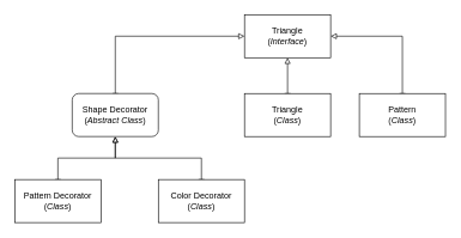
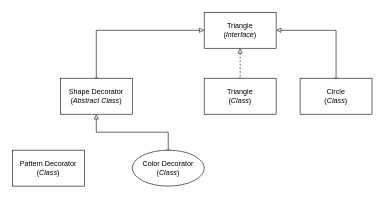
  <mxCell id="0" />
  <mxCell id="1" parent="0" />
- <mxCell id="2" value="" style="edgeStyle=orthogonalEdgeStyle;rounded=0;orthogonalLoop=1;jettySize=auto;html=1;startArrow=block;startFill=0;endArrow=baseDash;endFill=0;" parent="1" source="5" target="6" edge="1"><mxGeometry relative="1" as="geometry" /></mxCell>
+ <mxCell id="2" value="" style="edgeStyle=orthogonalEdgeStyle;rounded=0;orthogonalLoop=1;jettySize=auto;html=1;startArrow=block;startFill=0;endArrow=baseDash;endFill=0;dashed=1;" parent="1" source="5" target="6" edge="1"><mxGeometry relative="1" as="geometry" /></mxCell>
  <mxCell id="3" value="" style="edgeStyle=orthogonalEdgeStyle;rounded=0;orthogonalLoop=1;jettySize=auto;html=1;startArrow=block;startFill=0;endArrow=baseDash;endFill=0;" parent="1" source="5" target="7" edge="1"><mxGeometry relative="1" as="geometry" /></mxCell>
  <mxCell id="4" value="" style="rounded=0;orthogonalLoop=1;jettySize=auto;html=1;startArrow=block;startFill=0;edgeStyle=orthogonalEdgeStyle;endArrow=baseDash;endFill=0;" parent="1" source="5" target="10" edge="1"><mxGeometry relative="1" as="geometry" /></mxCell>
  <mxCell id="5" value="Triangle&lt;br&gt;(&lt;i&gt;Interface&lt;/i&gt;)" style="rounded=0;whiteSpace=wrap;html=1;" parent="1" vertex="1"><mxGeometry x="340" y="20" width="120" height="60" as="geometry" /></mxCell>
  <mxCell id="6" value="Triangle&lt;br&gt;(&lt;i&gt;Class&lt;/i&gt;)" style="whiteSpace=wrap;html=1;rounded=0;" parent="1" vertex="1"><mxGeometry x="340" y="130" width="120" height="60" as="geometry" /></mxCell>
- <mxCell id="7" value="Pattern&lt;br&gt;(&lt;i&gt;Class&lt;/i&gt;)" style="whiteSpace=wrap;html=1;rounded=0;" parent="1" vertex="1"><mxGeometry x="500" y="130" width="120" height="60" as="geometry" /></mxCell>
+ <mxCell id="7" value="Circle&lt;br&gt;(&lt;i&gt;Class&lt;/i&gt;)" style="whiteSpace=wrap;html=1;rounded=0;" parent="1" vertex="1"><mxGeometry x="500" y="130" width="120" height="60" as="geometry" /></mxCell>
  <mxCell id="8" value="" style="edgeStyle=orthogonalEdgeStyle;rounded=0;orthogonalLoop=1;jettySize=auto;html=1;startArrow=block;startFill=0;endArrow=baseDash;endFill=0;" parent="1" source="10" target="11" edge="1"><mxGeometry relative="1" as="geometry" /></mxCell>
- <mxCell id="9" value="" style="edgeStyle=orthogonalEdgeStyle;rounded=0;orthogonalLoop=1;jettySize=auto;html=1;exitX=0.5;exitY=1;exitDx=0;exitDy=0;startArrow=block;startFill=0;endArrow=baseDash;endFill=0;" parent="1" source="10" target="12" edge="1"><mxGeometry relative="1" as="geometry" /></mxCell>
- <mxCell id="10" value="Shape Decorator&lt;br&gt;(&lt;i&gt;Abstract&lt;/i&gt; &lt;i&gt;Class&lt;/i&gt;)" style="whiteSpace=wrap;html=1;rounded=1;" parent="1" vertex="1"><mxGeometry x="100" y="130" width="120" height="60" as="geometry" /></mxCell>
- <mxCell id="11" value="Color Decorator&lt;br&gt;(&lt;i&gt;Class&lt;/i&gt;)" style="whiteSpace=wrap;html=1;rounded=0;" parent="1" vertex="1"><mxGeometry x="220" y="250" width="120" height="60" as="geometry" /></mxCell>
+ <mxCell id="10" value="Shape Decorator&lt;br&gt;(&lt;i&gt;Abstract&lt;/i&gt; &lt;i&gt;Class&lt;/i&gt;)" style="whiteSpace=wrap;html=1;rounded=0;" parent="1" vertex="1"><mxGeometry x="100" y="130" width="120" height="60" as="geometry" /></mxCell>
+ <mxCell id="11" value="Color Decorator&lt;br&gt;(&lt;i&gt;Class&lt;/i&gt;)" style="ellipse;whiteSpace=wrap;html=1;" parent="1" vertex="1"><mxGeometry x="220" y="250" width="120" height="60" as="geometry" /></mxCell>
  <mxCell id="12" value="Pattern Decorator&lt;br&gt;(&lt;i&gt;Class&lt;/i&gt;)" style="whiteSpace=wrap;html=1;rounded=0;" parent="1" vertex="1"><mxGeometry x="20" y="250" width="120" height="60" as="geometry" /></mxCell>
